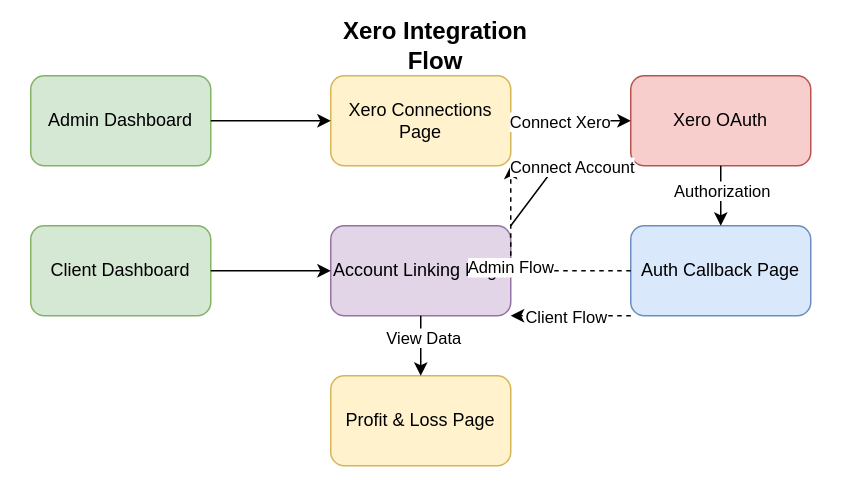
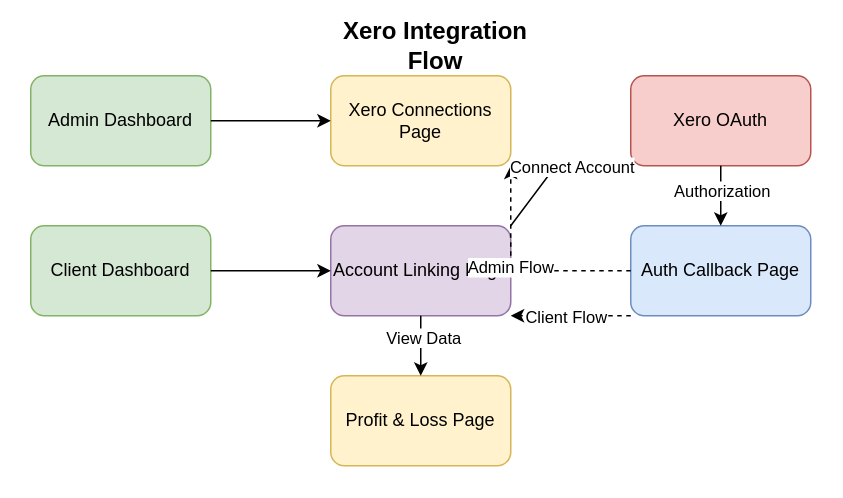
  <mxCell id="0" />
  <mxCell id="1" parent="0" />
  <mxCell id="2" value="Admin Dashboard" style="rounded=1;whiteSpace=wrap;html=1;fillColor=#d5e8d4;strokeColor=#82b366;" vertex="1" parent="1"><mxGeometry x="20" y="50" width="120" height="60" as="geometry" /></mxCell>
  <mxCell id="3" value="Xero Connections Page" style="rounded=1;whiteSpace=wrap;html=1;fillColor=#fff2cc;strokeColor=#d6b656;" vertex="1" parent="1"><mxGeometry x="220" y="50" width="120" height="60" as="geometry" /></mxCell>
  <mxCell id="4" value="Auth Callback Page" style="rounded=1;whiteSpace=wrap;html=1;fillColor=#dae8fc;strokeColor=#6c8ebf;" vertex="1" parent="1"><mxGeometry x="420" y="150" width="120" height="60" as="geometry" /></mxCell>
  <mxCell id="5" value="Xero OAuth" style="rounded=1;whiteSpace=wrap;html=1;fillColor=#f8cecc;strokeColor=#b85450;" vertex="1" parent="1"><mxGeometry x="420" y="50" width="120" height="60" as="geometry" /></mxCell>
  <mxCell id="6" value="Account Linking Page" style="rounded=1;whiteSpace=wrap;html=1;fillColor=#e1d5e7;strokeColor=#9673a6;" vertex="1" parent="1"><mxGeometry x="220" y="150" width="120" height="60" as="geometry" /></mxCell>
  <mxCell id="7" value="Client Dashboard" style="rounded=1;whiteSpace=wrap;html=1;fillColor=#d5e8d4;strokeColor=#82b366;" vertex="1" parent="1"><mxGeometry x="20" y="150" width="120" height="60" as="geometry" /></mxCell>
  <mxCell id="8" value="Profit &amp; Loss Page" style="rounded=1;whiteSpace=wrap;html=1;fillColor=#fff2cc;strokeColor=#d6b656;" vertex="1" parent="1"><mxGeometry x="220" y="250" width="120" height="60" as="geometry" /></mxCell>
  <mxCell id="9" value="" style="endArrow=classic;html=1;rounded=0;exitX=1;exitY=0.5;exitDx=0;exitDy=0;entryX=0;entryY=0.5;entryDx=0;entryDy=0;" edge="1" parent="1" source="2" target="3"><mxGeometry width="50" height="50" relative="1" as="geometry"><mxPoint x="300" y="430" as="sourcePoint" /><mxPoint x="350" y="380" as="targetPoint" /></mxGeometry></mxCell>
- <mxCell id="10" value="" style="endArrow=classic;html=1;rounded=0;exitX=1;exitY=0.5;exitDx=0;exitDy=0;entryX=0;entryY=0.5;entryDx=0;entryDy=0;" edge="1" parent="1" source="3" target="5"><mxGeometry width="50" height="50" relative="1" as="geometry"><mxPoint x="300" y="430" as="sourcePoint" /><mxPoint x="350" y="380" as="targetPoint" /></mxGeometry></mxCell>
- <mxCell id="11" value="Connect Xero" style="edgeLabel;html=1;align=center;verticalAlign=middle;resizable=0;points=[];" vertex="1" connectable="0" parent="10"><mxGeometry x="-0.2" relative="1" as="geometry"><mxPoint as="offset" /></mxGeometry></mxCell>
  <mxCell id="12" value="" style="endArrow=classic;html=1;rounded=0;exitX=0.5;exitY=1;exitDx=0;exitDy=0;entryX=0.5;entryY=0;entryDx=0;entryDy=0;" edge="1" parent="1" source="5" target="4"><mxGeometry width="50" height="50" relative="1" as="geometry"><mxPoint x="300" y="430" as="sourcePoint" /><mxPoint x="350" y="380" as="targetPoint" /></mxGeometry></mxCell>
  <mxCell id="13" value="Authorization" style="edgeLabel;html=1;align=center;verticalAlign=middle;resizable=0;points=[];" vertex="1" connectable="0" parent="12"><mxGeometry x="-0.2" relative="1" as="geometry"><mxPoint as="offset" /></mxGeometry></mxCell>
  <mxCell id="14" value="" style="endArrow=classic;html=1;rounded=0;exitX=0;exitY=0.5;exitDx=0;exitDy=0;entryX=1;entryY=1;entryDx=0;entryDy=0;dashed=1;" edge="1" parent="1" source="4" target="3"><mxGeometry width="50" height="50" relative="1" as="geometry"><mxPoint x="300" y="430" as="sourcePoint" /><mxPoint x="350" y="380" as="targetPoint" /><Array as="points"><mxPoint x="340" y="180" /></Array></mxGeometry></mxCell>
  <mxCell id="15" value="Admin Flow" style="edgeLabel;html=1;align=center;verticalAlign=middle;resizable=0;points=[];" vertex="1" connectable="0" parent="14"><mxGeometry x="0.1" y="1" relative="1" as="geometry"><mxPoint as="offset" /></mxGeometry></mxCell>
  <mxCell id="16" value="" style="endArrow=classic;html=1;rounded=0;exitX=1;exitY=0.5;exitDx=0;exitDy=0;entryX=0;entryY=0.5;entryDx=0;entryDy=0;" edge="1" parent="1" source="7" target="6"><mxGeometry width="50" height="50" relative="1" as="geometry"><mxPoint x="300" y="430" as="sourcePoint" /><mxPoint x="350" y="380" as="targetPoint" /></mxGeometry></mxCell>
  <mxCell id="17" value="" style="endArrow=classic;html=1;rounded=0;exitX=1;exitY=0;exitDx=0;exitDy=0;entryX=0;entryY=1;entryDx=0;entryDy=0;" edge="1" parent="1" source="6" target="5"><mxGeometry width="50" height="50" relative="1" as="geometry"><mxPoint x="300" y="430" as="sourcePoint" /><mxPoint x="350" y="380" as="targetPoint" /><Array as="points"><mxPoint x="370" y="110" /></Array></mxGeometry></mxCell>
  <mxCell id="18" value="Connect Account" style="edgeLabel;html=1;align=center;verticalAlign=middle;resizable=0;points=[];" vertex="1" connectable="0" parent="17"><mxGeometry x="0.2" relative="1" as="geometry"><mxPoint as="offset" /></mxGeometry></mxCell>
  <mxCell id="19" value="" style="endArrow=classic;html=1;rounded=0;exitX=0;exitY=1;exitDx=0;exitDy=0;entryX=1;entryY=1;entryDx=0;entryDy=0;dashed=1;" edge="1" parent="1" source="4" target="6"><mxGeometry width="50" height="50" relative="1" as="geometry"><mxPoint x="300" y="430" as="sourcePoint" /><mxPoint x="350" y="380" as="targetPoint" /><Array as="points"><mxPoint x="420" y="210" /><mxPoint x="340" y="210" /></Array></mxGeometry></mxCell>
  <mxCell id="20" value="Client Flow" style="edgeLabel;html=1;align=center;verticalAlign=middle;resizable=0;points=[];" vertex="1" connectable="0" parent="19"><mxGeometry x="0.1" relative="1" as="geometry"><mxPoint as="offset" /></mxGeometry></mxCell>
  <mxCell id="21" value="" style="endArrow=classic;html=1;rounded=0;exitX=0.5;exitY=1;exitDx=0;exitDy=0;entryX=0.5;entryY=0;entryDx=0;entryDy=0;" edge="1" parent="1" source="6" target="8"><mxGeometry width="50" height="50" relative="1" as="geometry"><mxPoint x="300" y="430" as="sourcePoint" /><mxPoint x="350" y="380" as="targetPoint" /></mxGeometry></mxCell>
  <mxCell id="22" value="View Data" style="edgeLabel;html=1;align=center;verticalAlign=middle;resizable=0;points=[];" vertex="1" connectable="0" parent="21"><mxGeometry x="-0.3" y="1" relative="1" as="geometry"><mxPoint as="offset" /></mxGeometry></mxCell>
  <mxCell id="23" value="Xero Integration Flow" style="text;html=1;strokeColor=none;fillColor=none;align=center;verticalAlign=middle;whiteSpace=wrap;rounded=0;fontSize=16;fontStyle=1" vertex="1" parent="1"><mxGeometry x="220" y="20" width="140" height="20" as="geometry" /></mxCell>
